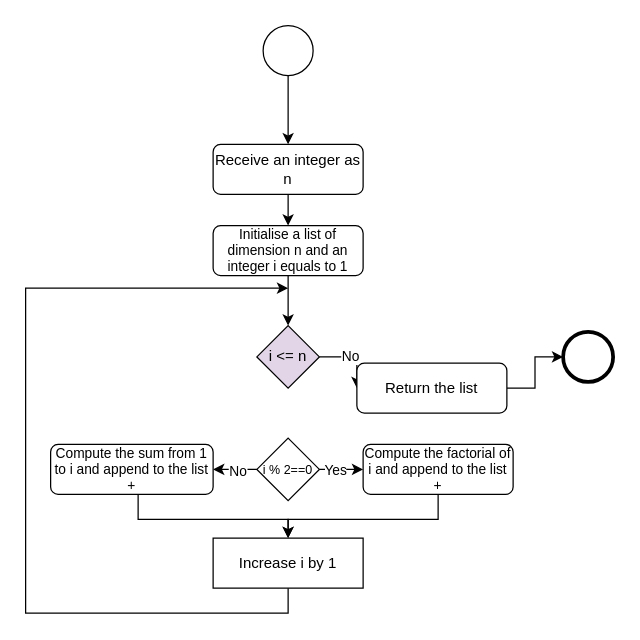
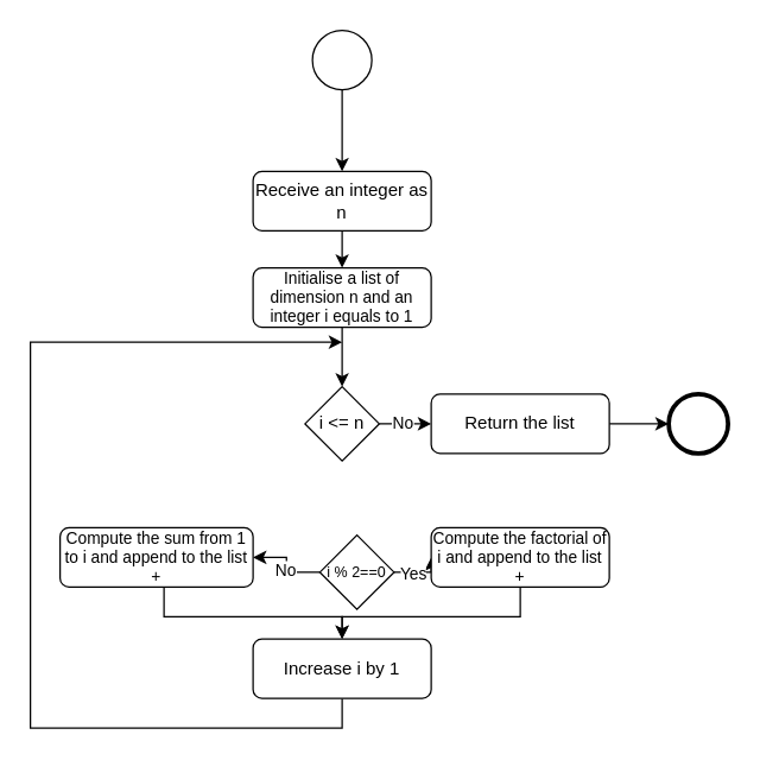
  <mxCell id="0" />
  <mxCell id="1" parent="0" />
  <mxCell id="2" style="edgeStyle=orthogonalEdgeStyle;rounded=0;orthogonalLoop=1;jettySize=auto;html=1;exitX=0.5;exitY=1;exitDx=0;exitDy=0;entryX=0.5;entryY=0;entryDx=0;entryDy=0;" parent="1" source="3" target="5" edge="1"><mxGeometry relative="1" as="geometry"><mxPoint x="310" y="50" as="targetPoint" /></mxGeometry></mxCell>
  <mxCell id="3" value="" style="ellipse;whiteSpace=wrap;html=1;aspect=fixed;" parent="1" vertex="1"><mxGeometry x="210" y="20" width="40" height="40" as="geometry" /></mxCell>
  <mxCell id="4" style="edgeStyle=orthogonalEdgeStyle;rounded=0;orthogonalLoop=1;jettySize=auto;html=1;exitX=0.5;exitY=1;exitDx=0;exitDy=0;entryX=0.5;entryY=0;entryDx=0;entryDy=0;" parent="1" source="5" edge="1"><mxGeometry relative="1" as="geometry"><mxPoint x="230" y="180" as="targetPoint" /></mxGeometry></mxCell>
  <mxCell id="5" value="Receive an integer as n" style="rounded=1;whiteSpace=wrap;html=1;" parent="1" vertex="1"><mxGeometry x="170" y="115" width="120" height="40" as="geometry" /></mxCell>
  <mxCell id="6" style="edgeStyle=orthogonalEdgeStyle;rounded=0;orthogonalLoop=1;jettySize=auto;html=1;exitX=0.5;exitY=1;exitDx=0;exitDy=0;entryX=0.5;entryY=0;entryDx=0;entryDy=0;" edge="1" parent="1" source="7" target="10"><mxGeometry relative="1" as="geometry"><mxPoint x="230" y="260" as="targetPoint" /></mxGeometry></mxCell>
  <mxCell id="7" value="Initialise a list of dimension n and an integer i equals to 1" style="rounded=1;whiteSpace=wrap;html=1;fontSize=11;" vertex="1" parent="1"><mxGeometry x="170" y="180" width="120" height="40" as="geometry" /></mxCell>
  <mxCell id="8" style="edgeStyle=orthogonalEdgeStyle;rounded=0;orthogonalLoop=1;jettySize=auto;html=1;exitX=1;exitY=0.5;exitDx=0;exitDy=0;entryX=0;entryY=0.5;entryDx=0;entryDy=0;" edge="1" parent="1" source="10" target="12"><mxGeometry relative="1" as="geometry" /></mxCell>
  <mxCell id="9" value="No" style="edgeLabel;html=1;align=center;verticalAlign=middle;resizable=0;points=[];" vertex="1" connectable="0" parent="8"><mxGeometry x="-0.143" y="1" relative="1" as="geometry"><mxPoint as="offset" /></mxGeometry></mxCell>
- <mxCell id="10" value="i &amp;lt;= n" style="rhombus;whiteSpace=wrap;html=1;fillColor=#e1d5e7;" vertex="1" parent="1"><mxGeometry x="205" y="260" width="50" height="50" as="geometry" /></mxCell>
+ <mxCell id="10" value="i &amp;lt;= n" style="rhombus;whiteSpace=wrap;html=1;" vertex="1" parent="1"><mxGeometry x="205" y="260" width="50" height="50" as="geometry" /></mxCell>
  <mxCell id="11" style="edgeStyle=orthogonalEdgeStyle;rounded=0;orthogonalLoop=1;jettySize=auto;html=1;exitX=1;exitY=0.5;exitDx=0;exitDy=0;entryX=0;entryY=0.5;entryDx=0;entryDy=0;" edge="1" parent="1" source="12" target="13"><mxGeometry relative="1" as="geometry" /></mxCell>
- <mxCell id="12" value="Return the list" style="rounded=1;whiteSpace=wrap;html=1;" vertex="1" parent="1"><mxGeometry x="285" y="290" width="120" height="40" as="geometry" /></mxCell>
+ <mxCell id="12" value="Return the list" style="rounded=1;whiteSpace=wrap;html=1;" vertex="1" parent="1"><mxGeometry x="290" y="265" width="120" height="40" as="geometry" /></mxCell>
  <mxCell id="13" value="" style="ellipse;whiteSpace=wrap;html=1;aspect=fixed;strokeWidth=3;" vertex="1" parent="1"><mxGeometry x="450" y="265" width="40" height="40" as="geometry" /></mxCell>
  <mxCell id="14" style="edgeStyle=orthogonalEdgeStyle;rounded=0;orthogonalLoop=1;jettySize=auto;html=1;exitX=1;exitY=0.5;exitDx=0;exitDy=0;entryX=0;entryY=0.5;entryDx=0;entryDy=0;" edge="1" parent="1" source="18" target="20"><mxGeometry relative="1" as="geometry" /></mxCell>
  <mxCell id="15" value="Yes" style="edgeLabel;html=1;align=center;verticalAlign=middle;resizable=0;points=[];" vertex="1" connectable="0" parent="14"><mxGeometry x="-0.404" y="-1" relative="1" as="geometry"><mxPoint x="2" y="-1" as="offset" /></mxGeometry></mxCell>
  <mxCell id="16" style="edgeStyle=orthogonalEdgeStyle;rounded=0;orthogonalLoop=1;jettySize=auto;html=1;exitX=0;exitY=0.5;exitDx=0;exitDy=0;entryX=1;entryY=0.5;entryDx=0;entryDy=0;" edge="1" parent="1" source="18" target="22"><mxGeometry relative="1" as="geometry" /></mxCell>
  <mxCell id="17" value="No" style="edgeLabel;html=1;align=center;verticalAlign=middle;resizable=0;points=[];" vertex="1" connectable="0" parent="16"><mxGeometry x="-0.11" y="1" relative="1" as="geometry"><mxPoint as="offset" /></mxGeometry></mxCell>
- <mxCell id="18" value="i % 2==0" style="rhombus;whiteSpace=wrap;html=1;fontSize=10;" vertex="1" parent="1"><mxGeometry x="205" y="350" width="50" height="50" as="geometry" /></mxCell>
+ <mxCell id="18" value="i % 2==0" style="rhombus;whiteSpace=wrap;html=1;fontSize=10;" vertex="1" parent="1"><mxGeometry x="215" y="360" width="50" height="50" as="geometry" /></mxCell>
  <mxCell id="19" style="edgeStyle=orthogonalEdgeStyle;rounded=0;orthogonalLoop=1;jettySize=auto;html=1;exitX=0.5;exitY=1;exitDx=0;exitDy=0;entryX=0.5;entryY=0;entryDx=0;entryDy=0;" edge="1" parent="1" source="20" target="24"><mxGeometry relative="1" as="geometry"><Array as="points"><mxPoint x="350" y="415" /><mxPoint x="230" y="415" /></Array></mxGeometry></mxCell>
  <mxCell id="20" value="Compute the factorial of i and append to the list&lt;div&gt;+&lt;/div&gt;" style="rounded=1;whiteSpace=wrap;html=1;fontSize=11;" vertex="1" parent="1"><mxGeometry x="290" y="355" width="120" height="40" as="geometry" /></mxCell>
  <mxCell id="21" style="edgeStyle=orthogonalEdgeStyle;rounded=0;orthogonalLoop=1;jettySize=auto;html=1;exitX=0.5;exitY=1;exitDx=0;exitDy=0;entryX=0.5;entryY=0;entryDx=0;entryDy=0;" edge="1" parent="1" source="22" target="24"><mxGeometry relative="1" as="geometry"><Array as="points"><mxPoint x="110" y="415" /><mxPoint x="230" y="415" /></Array></mxGeometry></mxCell>
  <mxCell id="22" value="Compute the sum from 1 to i and append to the list&lt;div&gt;+&lt;/div&gt;" style="rounded=1;whiteSpace=wrap;html=1;fontSize=11;" vertex="1" parent="1"><mxGeometry x="40" y="355" width="130" height="40" as="geometry" /></mxCell>
  <mxCell id="23" style="edgeStyle=orthogonalEdgeStyle;rounded=0;orthogonalLoop=1;jettySize=auto;html=1;exitX=0.5;exitY=1;exitDx=0;exitDy=0;" edge="1" parent="1" source="24"><mxGeometry relative="1" as="geometry"><mxPoint x="230" y="230" as="targetPoint" /><Array as="points"><mxPoint x="230" y="490" /><mxPoint x="20" y="490" /><mxPoint x="20" y="230" /></Array></mxGeometry></mxCell>
- <mxCell id="24" value="Increase i by 1" style="whiteSpace=wrap;html=1;rounded=0;" vertex="1" parent="1"><mxGeometry x="170" y="430" width="120" height="40" as="geometry" /></mxCell>
+ <mxCell id="24" value="Increase i by 1" style="rounded=1;whiteSpace=wrap;html=1;" vertex="1" parent="1"><mxGeometry x="170" y="430" width="120" height="40" as="geometry" /></mxCell>
